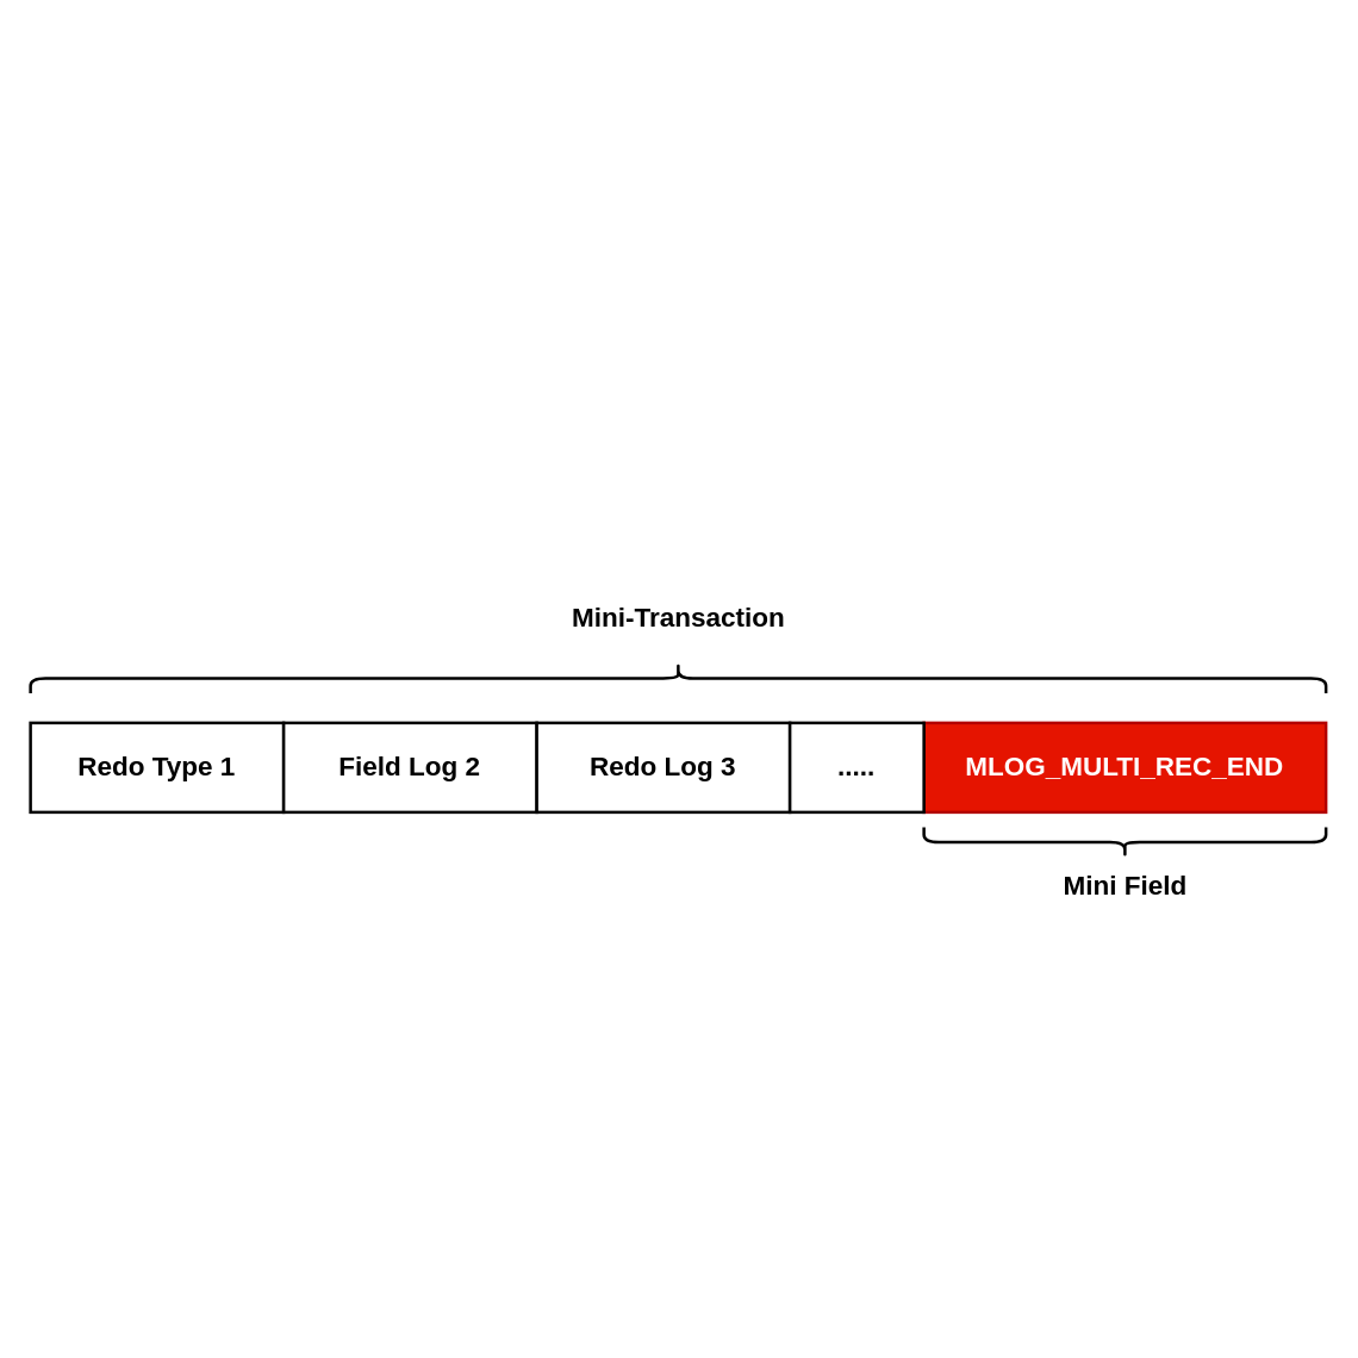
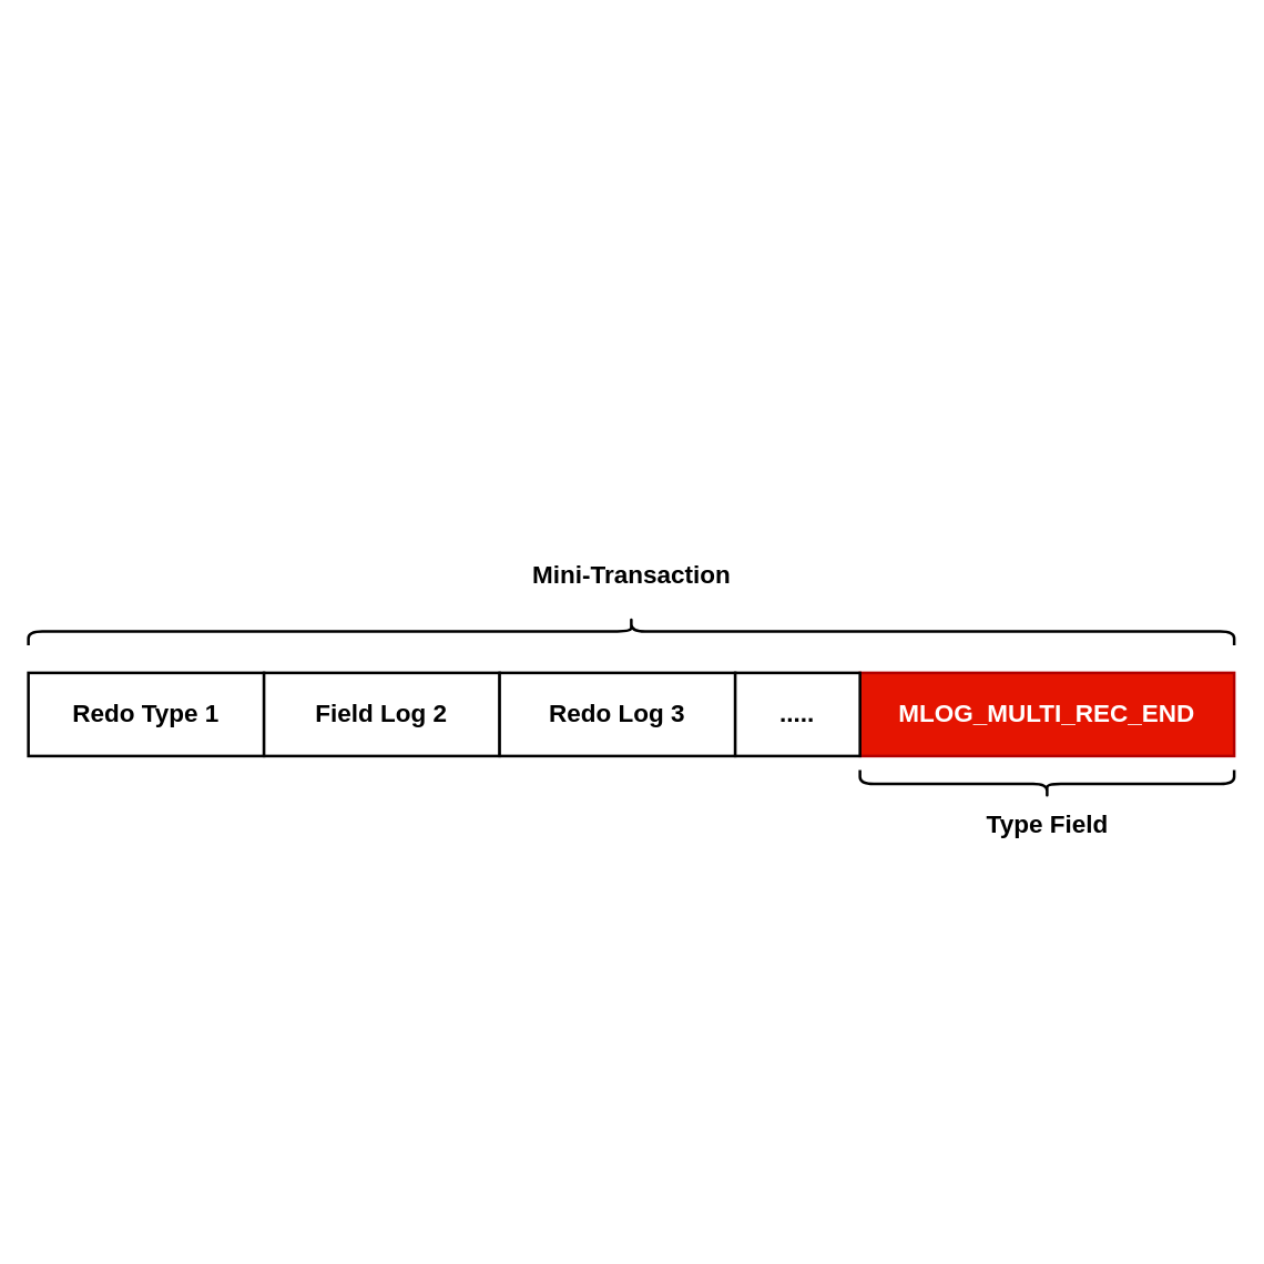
  <mxCell id="0" />
  <mxCell id="1" parent="0" />
  <mxCell id="2" value="&lt;b&gt;&lt;font style=&quot;font-size: 18px;&quot;&gt;Redo Type 1&lt;/font&gt;&lt;/b&gt;" style="rounded=0;whiteSpace=wrap;html=1;strokeWidth=2;" vertex="1" parent="1"><mxGeometry x="20" y="485" width="170" height="60" as="geometry" /></mxCell>
  <mxCell id="3" value="&lt;b&gt;&lt;font style=&quot;font-size: 18px;&quot;&gt;Field Log 2&lt;/font&gt;&lt;/b&gt;" style="rounded=0;whiteSpace=wrap;html=1;strokeWidth=2;" vertex="1" parent="1"><mxGeometry x="190" y="485" width="170" height="60" as="geometry" /></mxCell>
  <mxCell id="4" value="&lt;b&gt;&lt;font style=&quot;font-size: 18px;&quot;&gt;Redo Log 3&lt;/font&gt;&lt;/b&gt;" style="rounded=0;whiteSpace=wrap;html=1;strokeWidth=2;" vertex="1" parent="1"><mxGeometry x="360" y="485" width="170" height="60" as="geometry" /></mxCell>
  <mxCell id="5" value="&lt;span style=&quot;font-size: 18px;&quot;&gt;&lt;b&gt;MLOG_MULTI_REC_END&lt;/b&gt;&lt;/span&gt;" style="rounded=0;whiteSpace=wrap;html=1;strokeWidth=2;fillColor=#e51400;fontColor=#ffffff;strokeColor=#B20000;" vertex="1" parent="1"><mxGeometry x="620" y="485" width="270" height="60" as="geometry" /></mxCell>
  <mxCell id="6" value="&lt;b&gt;.....&lt;/b&gt;" style="rounded=0;whiteSpace=wrap;html=1;strokeWidth=2;fontSize=18;" vertex="1" parent="1"><mxGeometry x="530" y="485" width="90" height="60" as="geometry" /></mxCell>
  <mxCell id="7" value="" style="shape=curlyBracket;whiteSpace=wrap;html=1;rounded=1;labelPosition=left;verticalLabelPosition=middle;align=right;verticalAlign=middle;strokeWidth=2;fontSize=18;rotation=-90;" vertex="1" parent="1"><mxGeometry x="745" y="430" width="20" height="270" as="geometry" /></mxCell>
- <mxCell id="8" value="&lt;b&gt;Mini Field&lt;/b&gt;" style="text;html=1;align=center;verticalAlign=middle;resizable=0;points=[];autosize=1;strokeColor=none;fillColor=none;fontSize=18;" vertex="1" parent="1"><mxGeometry x="700" y="575" width="110" height="40" as="geometry" /></mxCell>
+ <mxCell id="8" value="&lt;b&gt;Type Field&lt;/b&gt;" style="text;html=1;align=center;verticalAlign=middle;resizable=0;points=[];autosize=1;strokeColor=none;fillColor=none;fontSize=18;" vertex="1" parent="1"><mxGeometry x="700" y="575" width="110" height="40" as="geometry" /></mxCell>
  <mxCell id="9" value="" style="shape=curlyBracket;whiteSpace=wrap;html=1;rounded=1;labelPosition=left;verticalLabelPosition=middle;align=right;verticalAlign=middle;strokeWidth=2;fontSize=18;rotation=90;" vertex="1" parent="1"><mxGeometry x="445" y="20" width="20" height="870" as="geometry" /></mxCell>
  <mxCell id="10" value="&lt;b&gt;Mini-Transaction&lt;/b&gt;" style="text;html=1;align=center;verticalAlign=middle;resizable=0;points=[];autosize=1;strokeColor=none;fillColor=none;fontSize=18;" vertex="1" parent="1"><mxGeometry x="370" y="395" width="170" height="40" as="geometry" /></mxCell>
